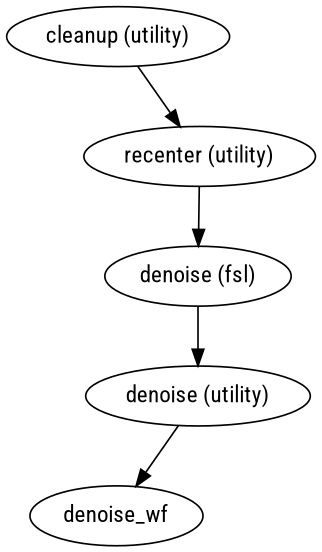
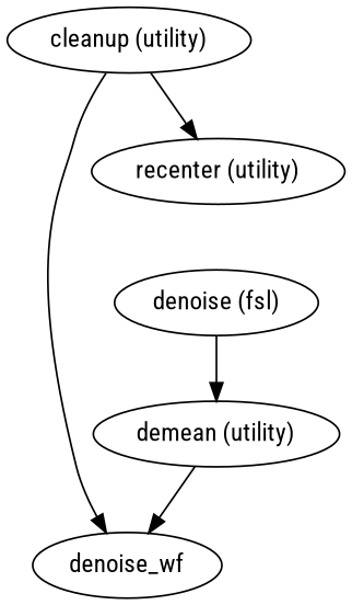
  strict digraph {
    fontname="Roboto Condensed"
    node [fontname="Roboto Condensed"]
    edge [fontname="Roboto Condensed"]
    n1 [label="cleanup (utility)"]
    n2 [label=denoise_wf]
    "recenter (utility)"
    "denoise (fsl)"
-   "demean (utility)" [label="denoise (utility)"]
+   "demean (utility)"
+   n1 -> n2
    n1 -> "recenter (utility)"
-   "recenter (utility)" -> "denoise (fsl)"
    "denoise (fsl)" -> "demean (utility)"
    "demean (utility)" -> n2
  }
